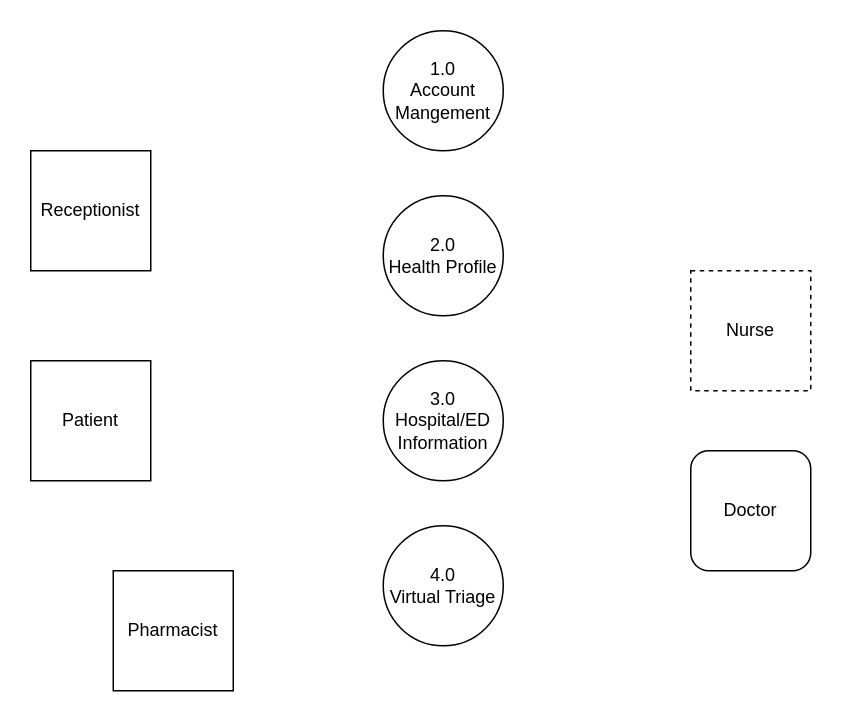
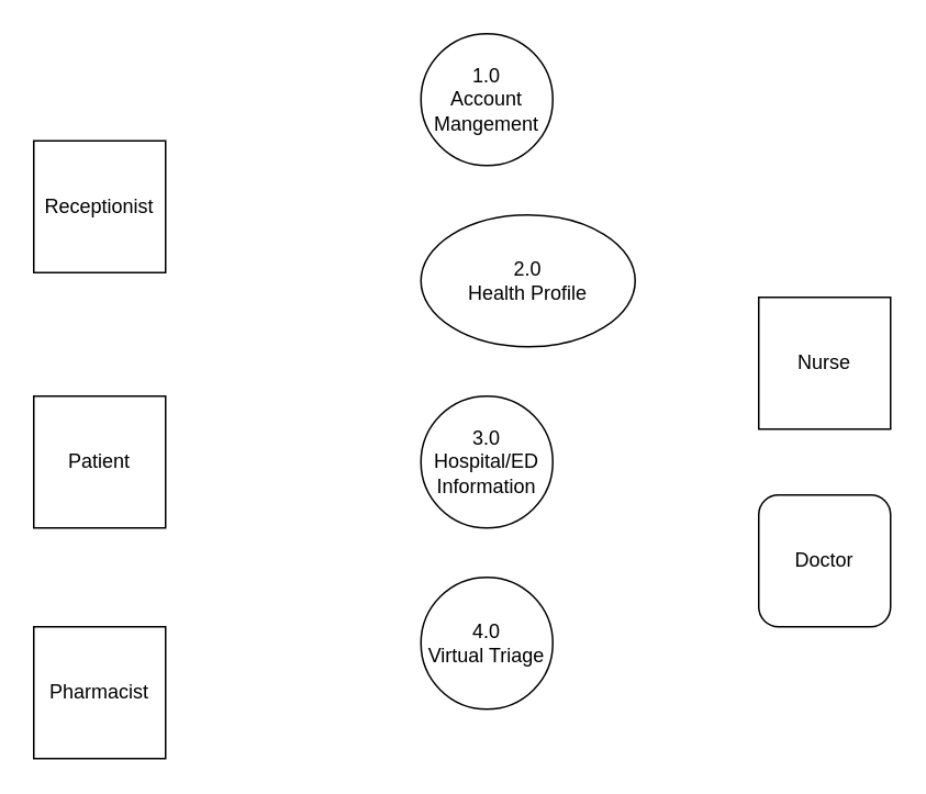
  <mxCell id="0" />
  <mxCell id="1" parent="0" />
  <mxCell id="2" value="&lt;div&gt;1.0&lt;br&gt;&lt;/div&gt;&lt;div&gt;Account Mangement&lt;br&gt;&lt;/div&gt;" style="ellipse;whiteSpace=wrap;html=1;aspect=fixed;" vertex="1" parent="1"><mxGeometry x="255" y="20" width="80" height="80" as="geometry" /></mxCell>
- <mxCell id="3" value="&lt;div&gt;2.0&lt;/div&gt;&lt;div&gt;Health Profile&lt;br&gt;&lt;/div&gt;" style="ellipse;whiteSpace=wrap;html=1;aspect=fixed;" vertex="1" parent="1"><mxGeometry x="255" y="130" width="80" height="80" as="geometry" /></mxCell>
+ <mxCell id="3" value="&lt;div&gt;2.0&lt;/div&gt;&lt;div&gt;Health Profile&lt;br&gt;&lt;/div&gt;" style="ellipse;whiteSpace=wrap;html=1;aspect=fixed;" vertex="1" parent="1"><mxGeometry x="255" y="130" width="130" height="80" as="geometry" /></mxCell>
  <mxCell id="4" value="&lt;div&gt;3.0&lt;br&gt;&lt;/div&gt;&lt;div&gt;Hospital/ED Information&lt;br&gt;&lt;/div&gt;" style="ellipse;whiteSpace=wrap;html=1;aspect=fixed;" vertex="1" parent="1"><mxGeometry x="255" y="240" width="80" height="80" as="geometry" /></mxCell>
  <mxCell id="5" value="&lt;div&gt;4.0&lt;/div&gt;&lt;div&gt;Virtual Triage&lt;br&gt;&lt;/div&gt;" style="ellipse;whiteSpace=wrap;html=1;aspect=fixed;" vertex="1" parent="1"><mxGeometry x="255" y="350" width="80" height="80" as="geometry" /></mxCell>
  <mxCell id="6" value="Patient" style="whiteSpace=wrap;html=1;aspect=fixed;" vertex="1" parent="1"><mxGeometry x="20" y="240" width="80" height="80" as="geometry" /></mxCell>
- <mxCell id="7" value="Receptionist" style="whiteSpace=wrap;html=1;aspect=fixed;" vertex="1" parent="1"><mxGeometry x="20" y="100" width="80" height="80" as="geometry" /></mxCell>
- <mxCell id="8" value="Pharmacist" style="whiteSpace=wrap;html=1;aspect=fixed;" vertex="1" parent="1"><mxGeometry x="75" y="380" width="80" height="80" as="geometry" /></mxCell>
- <mxCell id="9" value="Nurse" style="whiteSpace=wrap;html=1;aspect=fixed;dashed=1;" vertex="1" parent="1"><mxGeometry x="460" y="180" width="80" height="80" as="geometry" /></mxCell>
+ <mxCell id="7" value="Receptionist" style="whiteSpace=wrap;html=1;aspect=fixed;" vertex="1" parent="1"><mxGeometry x="20" y="85" width="80" height="80" as="geometry" /></mxCell>
+ <mxCell id="8" value="Pharmacist" style="whiteSpace=wrap;html=1;aspect=fixed;" vertex="1" parent="1"><mxGeometry x="20" y="380" width="80" height="80" as="geometry" /></mxCell>
+ <mxCell id="9" value="Nurse" style="whiteSpace=wrap;html=1;aspect=fixed;" vertex="1" parent="1"><mxGeometry x="460" y="180" width="80" height="80" as="geometry" /></mxCell>
  <mxCell id="10" value="Doctor" style="whiteSpace=wrap;html=1;aspect=fixed;rounded=1;" vertex="1" parent="1"><mxGeometry x="460" y="300" width="80" height="80" as="geometry" /></mxCell>
